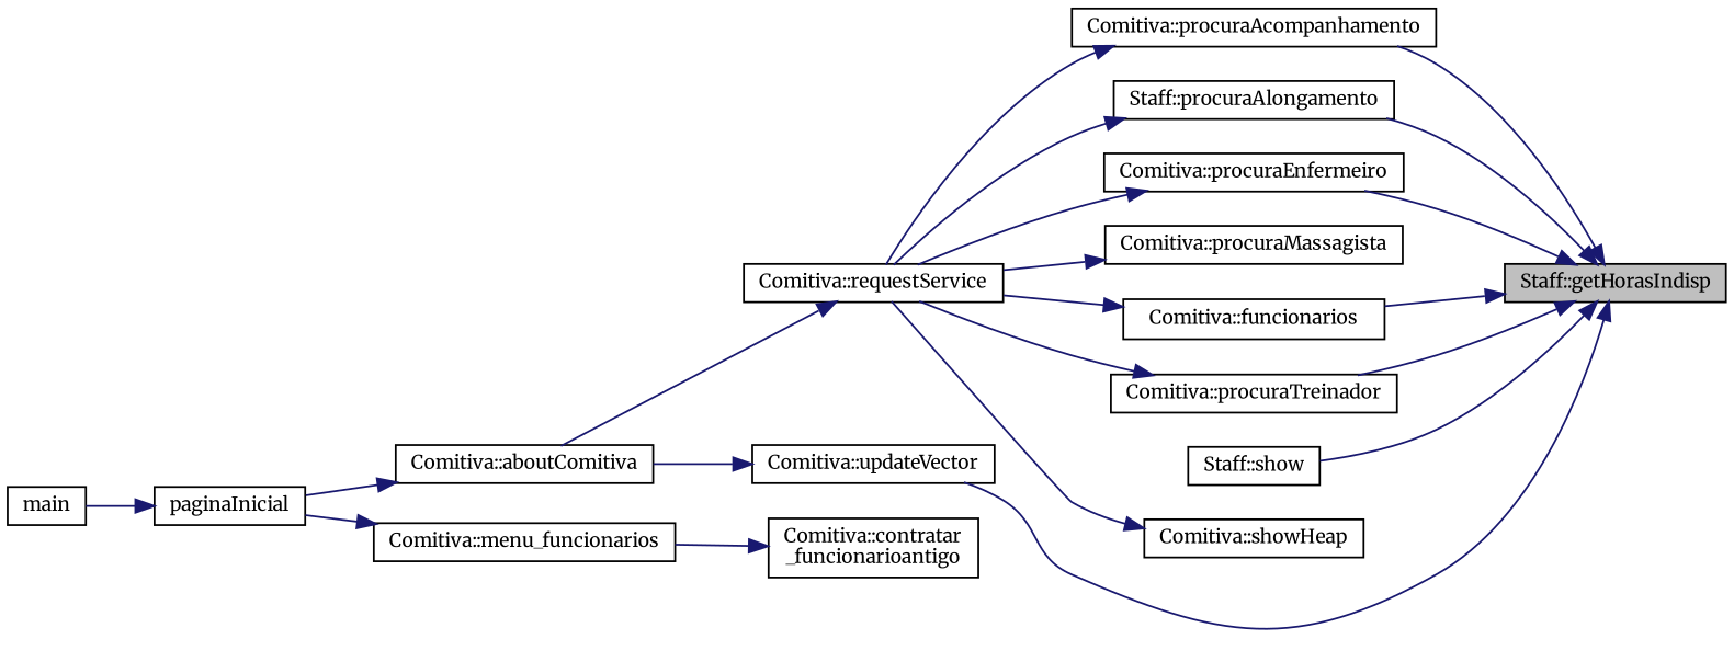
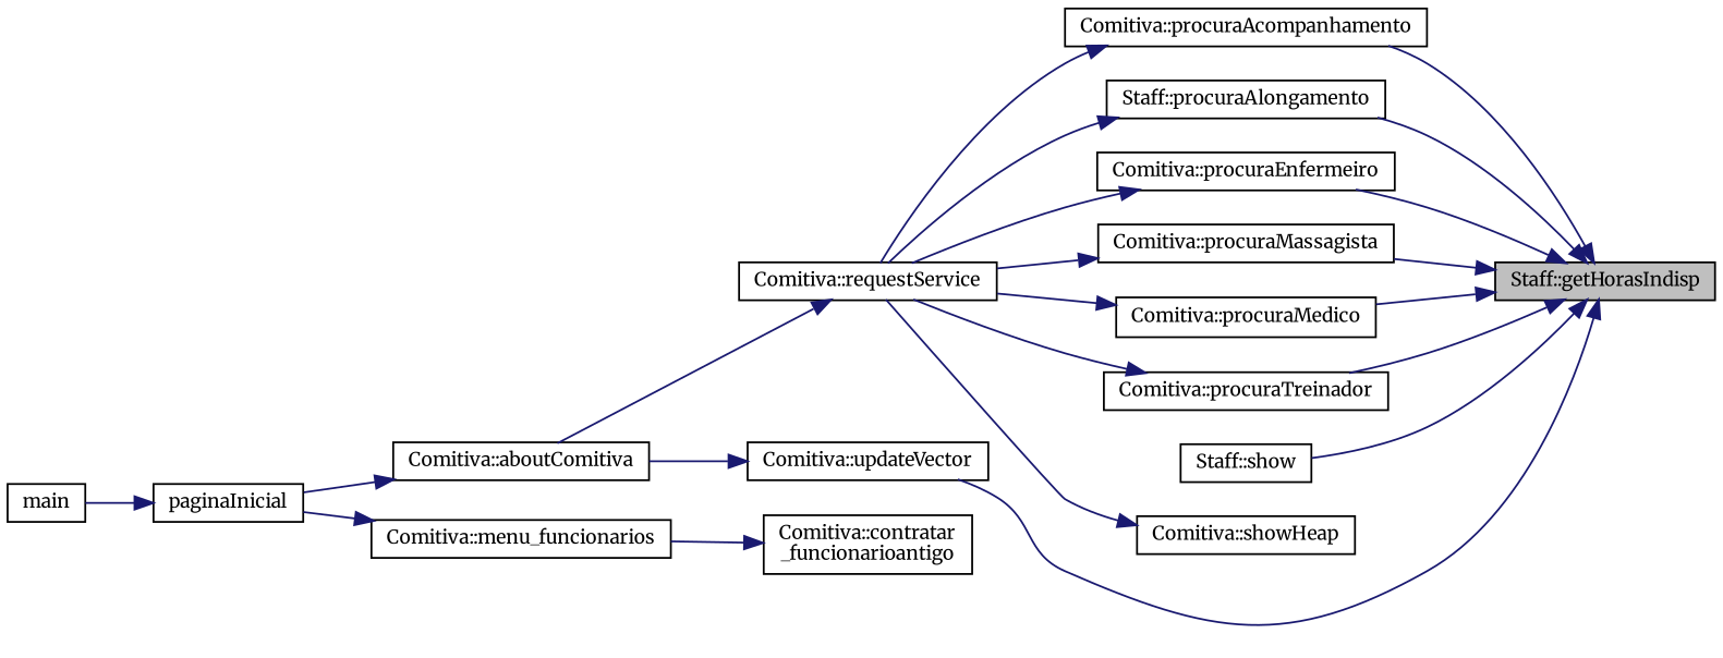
  digraph {
    fontname=Merriweather
    rankdir=RL
    node [color=black fillcolor=white fontname=Merriweather fontsize=10 shape=record style=filled]
    edge [color=midnightblue dir=back fontname=Merriweather fontsize=10 labelfontname=Helvetica labelfontsize=10 style=solid]
    n1 [fillcolor=grey75 fontcolor=black height=0.2 label="Staff::getHorasIndisp" width=0.4]
    n2 [height=0.2 label="Comitiva::procuraAcompanhamento" width=0.4]
    n3 [height=0.2 label="Staff::procuraAlongamento" width=0.4]
    n4 [height=0.2 label="Comitiva::procuraEnfermeiro" width=0.4]
    n5 [height=0.2 label="Comitiva::procuraMassagista" width=0.4]
-   n6 [height=0.2 label="Comitiva::funcionarios" width=0.4]
+   n6 [height=0.2 label="Comitiva::procuraMedico" width=0.4]
    n7 [height=0.2 label="Comitiva::procuraTreinador" width=0.4]
    n8 [height=0.2 label="Staff::show" width=0.4]
    n9 [height=0.2 label="Comitiva::updateVector" width=0.4]
    n10 [height=0.2 label="Comitiva::requestService" width=0.4]
    n11 [height=0.2 label="Comitiva::showHeap" width=0.4]
    n12 [height=0.2 label="Comitiva::aboutComitiva" width=0.4]
    n13 [height=0.2 label="Comitiva::contratar\l_funcionarioantigo" width=0.4]
    n14 [height=0.2 label="Comitiva::menu_funcionarios" width=0.4]
    n15 [height=0.2 label=paginaInicial width=0.4]
    n16 [height=0.2 label=main width=0.4]
    n1 -> n2
    n1 -> n3
    n1 -> n4
+   n1 -> n5
    n1 -> n6
    n1 -> n7
    n1 -> n8
    n1 -> n9
    n2 -> n10
    n3 -> n10
    n4 -> n10
    n5 -> n10
    n6 -> n10
    n7 -> n10
    n9 -> n12
    n10 -> n12
    n11 -> n10
    n12 -> n15
    n13 -> n14
    n14 -> n15
    n15 -> n16
  }
